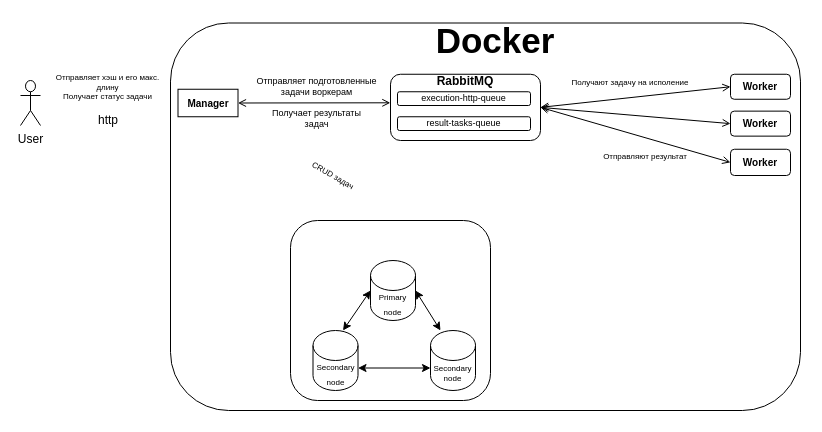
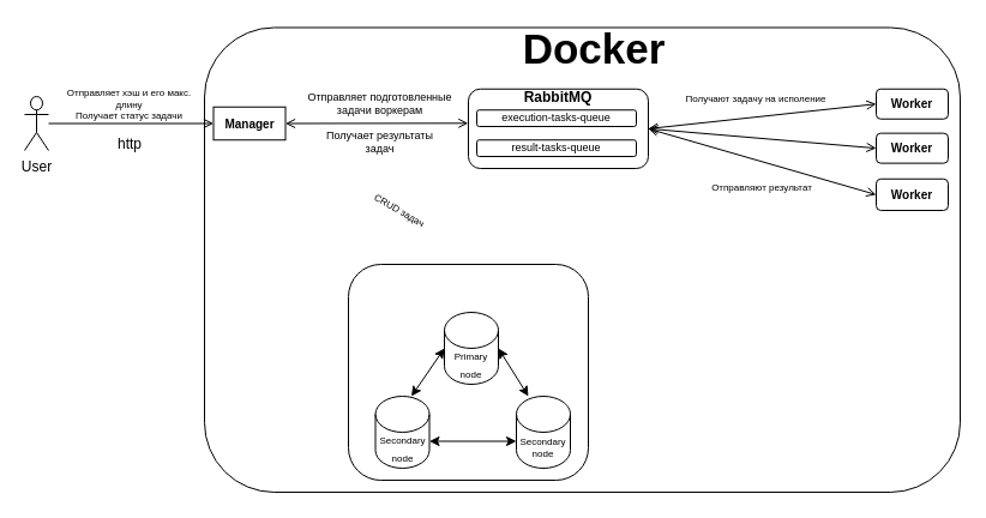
  <mxCell id="0" />
  <mxCell id="1" parent="0" />
  <mxCell id="2" value="" style="rounded=1;whiteSpace=wrap;html=1;fillColor=none;" vertex="1" parent="1"><mxGeometry x="170" y="22.5" width="630" height="387.5" as="geometry" /></mxCell>
  <mxCell id="3" value="" style="rounded=1;whiteSpace=wrap;html=1;fillColor=none;movable=1;resizable=1;rotatable=1;deletable=1;editable=1;locked=0;connectable=1;" vertex="1" parent="1"><mxGeometry x="290" y="220" width="200" height="180" as="geometry" /></mxCell>
  <mxCell id="4" value="" style="rounded=1;whiteSpace=wrap;html=1;fillColor=none;" vertex="1" parent="1"><mxGeometry x="390" y="73.75" width="150" height="66.25" as="geometry" /></mxCell>
  <mxCell id="5" value="&lt;b&gt;Manager&lt;/b&gt;" style="whiteSpace=wrap;html=1;fontSize=10;verticalAlign=middle;rounded=0;" vertex="1" parent="1"><mxGeometry x="177.5" y="88.75" width="60" height="27.5" as="geometry" /></mxCell>
  <mxCell id="6" value="User" style="shape=umlActor;verticalLabelPosition=bottom;verticalAlign=top;html=1;outlineConnect=0;" vertex="1" parent="1"><mxGeometry x="20" y="80" width="20" height="45" as="geometry" /></mxCell>
+ <mxCell id="7" value="" style="endArrow=open;html=1;rounded=0;entryX=0;entryY=0.5;entryDx=0;entryDy=0;endFill=0;" edge="1" parent="1" source="6" target="5"><mxGeometry width="50" height="50" relative="1" as="geometry"><mxPoint x="250" y="160" as="sourcePoint" /><mxPoint x="180" y="110" as="targetPoint" /></mxGeometry></mxCell>
  <mxCell id="8" value="http" style="text;html=1;align=center;verticalAlign=middle;whiteSpace=wrap;rounded=0;" vertex="1" parent="1"><mxGeometry x="92.5" y="110" width="30" height="20" as="geometry" /></mxCell>
  <mxCell id="9" value="&lt;font&gt;Отправляет хэш и его макс. длину&lt;/font&gt;&lt;div&gt;&lt;font&gt;Получает статус задачи&lt;/font&gt;&lt;/div&gt;" style="text;html=1;align=center;verticalAlign=middle;whiteSpace=wrap;rounded=0;fontSize=8;" vertex="1" parent="1"><mxGeometry x="50" y="79.38" width="115" height="15" as="geometry" /></mxCell>
  <mxCell id="10" value="&lt;div&gt;&lt;b&gt;Worker&lt;/b&gt;&lt;/div&gt;" style="rounded=1;whiteSpace=wrap;html=1;fontSize=10;" vertex="1" parent="1"><mxGeometry x="730" y="148.75" width="60" height="26.25" as="geometry" /></mxCell>
  <mxCell id="11" value="&lt;div&gt;&lt;b&gt;Worker&lt;/b&gt;&lt;/div&gt;" style="rounded=1;whiteSpace=wrap;html=1;fontSize=10;" vertex="1" parent="1"><mxGeometry x="730" y="110.63" width="60" height="25" as="geometry" /></mxCell>
  <mxCell id="12" value="&lt;b&gt;Worker&lt;/b&gt;" style="rounded=1;whiteSpace=wrap;html=1;fontSize=10;verticalAlign=middle;" vertex="1" parent="1"><mxGeometry x="730" y="73.75" width="60" height="25" as="geometry" /></mxCell>
  <mxCell id="13" value="&lt;font style=&quot;font-size: 8px;&quot;&gt;Secondary node&lt;/font&gt;" style="shape=cylinder3;whiteSpace=wrap;html=1;boundedLbl=1;backgroundOutline=1;size=15;movable=1;resizable=1;rotatable=1;deletable=1;editable=1;locked=0;connectable=1;" vertex="1" parent="1"><mxGeometry x="312.5" y="330" width="45" height="60" as="geometry" /></mxCell>
  <mxCell id="14" value="Secondary node" style="shape=cylinder3;whiteSpace=wrap;html=1;boundedLbl=1;backgroundOutline=1;size=15;fontSize=8;movable=1;resizable=1;rotatable=1;deletable=1;editable=1;locked=0;connectable=1;" vertex="1" parent="1"><mxGeometry x="430" y="330" width="45" height="60" as="geometry" /></mxCell>
  <mxCell id="15" value="&lt;font style=&quot;font-size: 8px;&quot;&gt;Primary node&lt;/font&gt;" style="shape=cylinder3;whiteSpace=wrap;html=1;boundedLbl=1;backgroundOutline=1;size=15;movable=1;resizable=1;rotatable=1;deletable=1;editable=1;locked=0;connectable=1;" vertex="1" parent="1"><mxGeometry x="370" y="260" width="45" height="60" as="geometry" /></mxCell>
  <mxCell id="16" value="" style="endArrow=classic;startArrow=classic;html=1;rounded=0;entryX=0;entryY=0.5;entryDx=0;entryDy=0;entryPerimeter=0;exitX=0.667;exitY=0;exitDx=0;exitDy=0;exitPerimeter=0;movable=1;resizable=1;rotatable=1;deletable=1;editable=1;locked=0;connectable=1;" edge="1" parent="1" source="13" target="15"><mxGeometry width="50" height="50" relative="1" as="geometry"><mxPoint x="520" y="320" as="sourcePoint" /><mxPoint x="570" y="270" as="targetPoint" /></mxGeometry></mxCell>
  <mxCell id="17" value="" style="endArrow=classic;startArrow=classic;html=1;rounded=0;exitX=1;exitY=0;exitDx=0;exitDy=37.5;exitPerimeter=0;entryX=0;entryY=0;entryDx=0;entryDy=37.5;entryPerimeter=0;movable=1;resizable=1;rotatable=1;deletable=1;editable=1;locked=0;connectable=1;" edge="1" parent="1" source="13" target="14"><mxGeometry width="50" height="50" relative="1" as="geometry"><mxPoint x="520" y="320" as="sourcePoint" /><mxPoint x="570" y="270" as="targetPoint" /></mxGeometry></mxCell>
  <mxCell id="18" value="" style="endArrow=classic;startArrow=classic;html=1;rounded=0;entryX=1;entryY=0.5;entryDx=0;entryDy=0;entryPerimeter=0;exitX=0.222;exitY=0;exitDx=0;exitDy=0;exitPerimeter=0;movable=1;resizable=1;rotatable=1;deletable=1;editable=1;locked=0;connectable=1;" edge="1" parent="1" source="14" target="15"><mxGeometry width="50" height="50" relative="1" as="geometry"><mxPoint x="520" y="320" as="sourcePoint" /><mxPoint x="570" y="270" as="targetPoint" /></mxGeometry></mxCell>
  <mxCell id="19" value="&lt;font&gt;CRUD задач&lt;/font&gt;" style="text;html=1;align=center;verticalAlign=middle;whiteSpace=wrap;rounded=0;fontSize=8;rotation=30;" vertex="1" parent="1"><mxGeometry x="302.5" y="160" width="60" height="30" as="geometry" /></mxCell>
- <mxCell id="20" value="execution-http-queue" style="rounded=1;whiteSpace=wrap;html=1;fontStyle=0;fontSize=9;" vertex="1" parent="1"><mxGeometry x="397" y="91.25" width="133" height="13.75" as="geometry" /></mxCell>
+ <mxCell id="20" value="execution-tasks-queue" style="rounded=1;whiteSpace=wrap;html=1;fontStyle=0;fontSize=9;" vertex="1" parent="1"><mxGeometry x="397" y="91.25" width="133" height="13.75" as="geometry" /></mxCell>
  <mxCell id="21" value="" style="endArrow=open;html=1;rounded=0;exitX=1;exitY=0.5;exitDx=0;exitDy=0;endFill=0;entryX=-0.001;entryY=0.431;entryDx=0;entryDy=0;entryPerimeter=0;startArrow=open;startFill=0;" edge="1" parent="1" source="5" target="4"><mxGeometry width="50" height="50" relative="1" as="geometry"><mxPoint x="380" y="220" as="sourcePoint" /><mxPoint x="380" y="108" as="targetPoint" /></mxGeometry></mxCell>
  <mxCell id="22" value="&lt;font&gt;Отправляет подготовленные задачи воркерам&lt;/font&gt;" style="text;html=1;align=center;verticalAlign=middle;whiteSpace=wrap;rounded=0;fontSize=9;" vertex="1" parent="1"><mxGeometry x="254.5" y="78.13" width="123" height="16.25" as="geometry" /></mxCell>
  <mxCell id="23" value="" style="endArrow=open;html=1;rounded=0;exitX=0;exitY=0.5;exitDx=0;exitDy=0;endFill=0;startArrow=open;startFill=0;entryX=1;entryY=0.5;entryDx=0;entryDy=0;" edge="1" parent="1" source="12" target="4"><mxGeometry width="50" height="50" relative="1" as="geometry"><mxPoint x="550" y="95" as="sourcePoint" /><mxPoint x="640" y="170" as="targetPoint" /></mxGeometry></mxCell>
  <mxCell id="24" value="" style="endArrow=open;html=1;rounded=0;exitX=0;exitY=0.5;exitDx=0;exitDy=0;endFill=0;startArrow=open;startFill=0;entryX=1;entryY=0.5;entryDx=0;entryDy=0;" edge="1" parent="1" source="11" target="4"><mxGeometry width="50" height="50" relative="1" as="geometry"><mxPoint x="620" y="55" as="sourcePoint" /><mxPoint x="640" y="170" as="targetPoint" /></mxGeometry></mxCell>
  <mxCell id="25" value="" style="endArrow=open;html=1;rounded=0;exitX=0;exitY=0.5;exitDx=0;exitDy=0;endFill=0;startArrow=open;startFill=0;entryX=1;entryY=0.5;entryDx=0;entryDy=0;" edge="1" parent="1" source="10" target="4"><mxGeometry width="50" height="50" relative="1" as="geometry"><mxPoint x="620" y="130" as="sourcePoint" /><mxPoint x="620" y="170" as="targetPoint" /></mxGeometry></mxCell>
  <mxCell id="26" value="result-tasks-queue" style="rounded=1;whiteSpace=wrap;html=1;fontStyle=0;fontSize=9;" vertex="1" parent="1"><mxGeometry x="397" y="116.25" width="133" height="13.75" as="geometry" /></mxCell>
  <mxCell id="27" value="RabbitMQ" style="text;html=1;align=center;verticalAlign=middle;whiteSpace=wrap;rounded=0;fontStyle=1" vertex="1" parent="1"><mxGeometry x="435" y="66.25" width="60" height="30" as="geometry" /></mxCell>
  <mxCell id="28" value="&lt;font&gt;Получает результаты задач&lt;/font&gt;" style="text;html=1;align=center;verticalAlign=middle;rounded=0;whiteSpace=wrap;fontSize=9;" vertex="1" parent="1"><mxGeometry x="262.5" y="110" width="107" height="15" as="geometry" /></mxCell>
  <mxCell id="29" value="&lt;font style=&quot;font-size: 8px;&quot;&gt;Получают задачу на исполение&lt;/font&gt;" style="text;html=1;align=center;verticalAlign=middle;whiteSpace=wrap;rounded=0;" vertex="1" parent="1"><mxGeometry x="570" y="66.25" width="120" height="30" as="geometry" /></mxCell>
- <mxCell id="30" value="&lt;font style=&quot;font-size: 8px;&quot;&gt;Отправляют результат&lt;/font&gt;" style="text;html=1;align=center;verticalAlign=middle;whiteSpace=wrap;rounded=0;" vertex="1" parent="1"><mxGeometry x="590" y="140" width="110" height="30" as="geometry" /></mxCell>
+ <mxCell id="30" value="&lt;font style=&quot;font-size: 8px;&quot;&gt;Отправляют результат&lt;/font&gt;" style="text;html=1;align=center;verticalAlign=middle;whiteSpace=wrap;rounded=0;" vertex="1" parent="1"><mxGeometry x="580" y="140" width="110" height="30" as="geometry" /></mxCell>
  <mxCell id="31" value="&lt;b&gt;Docker&lt;/b&gt;" style="text;html=1;align=center;verticalAlign=middle;whiteSpace=wrap;rounded=0;fontSize=35;" vertex="1" parent="1"><mxGeometry x="420" y="20" width="150" height="40" as="geometry" /></mxCell>
